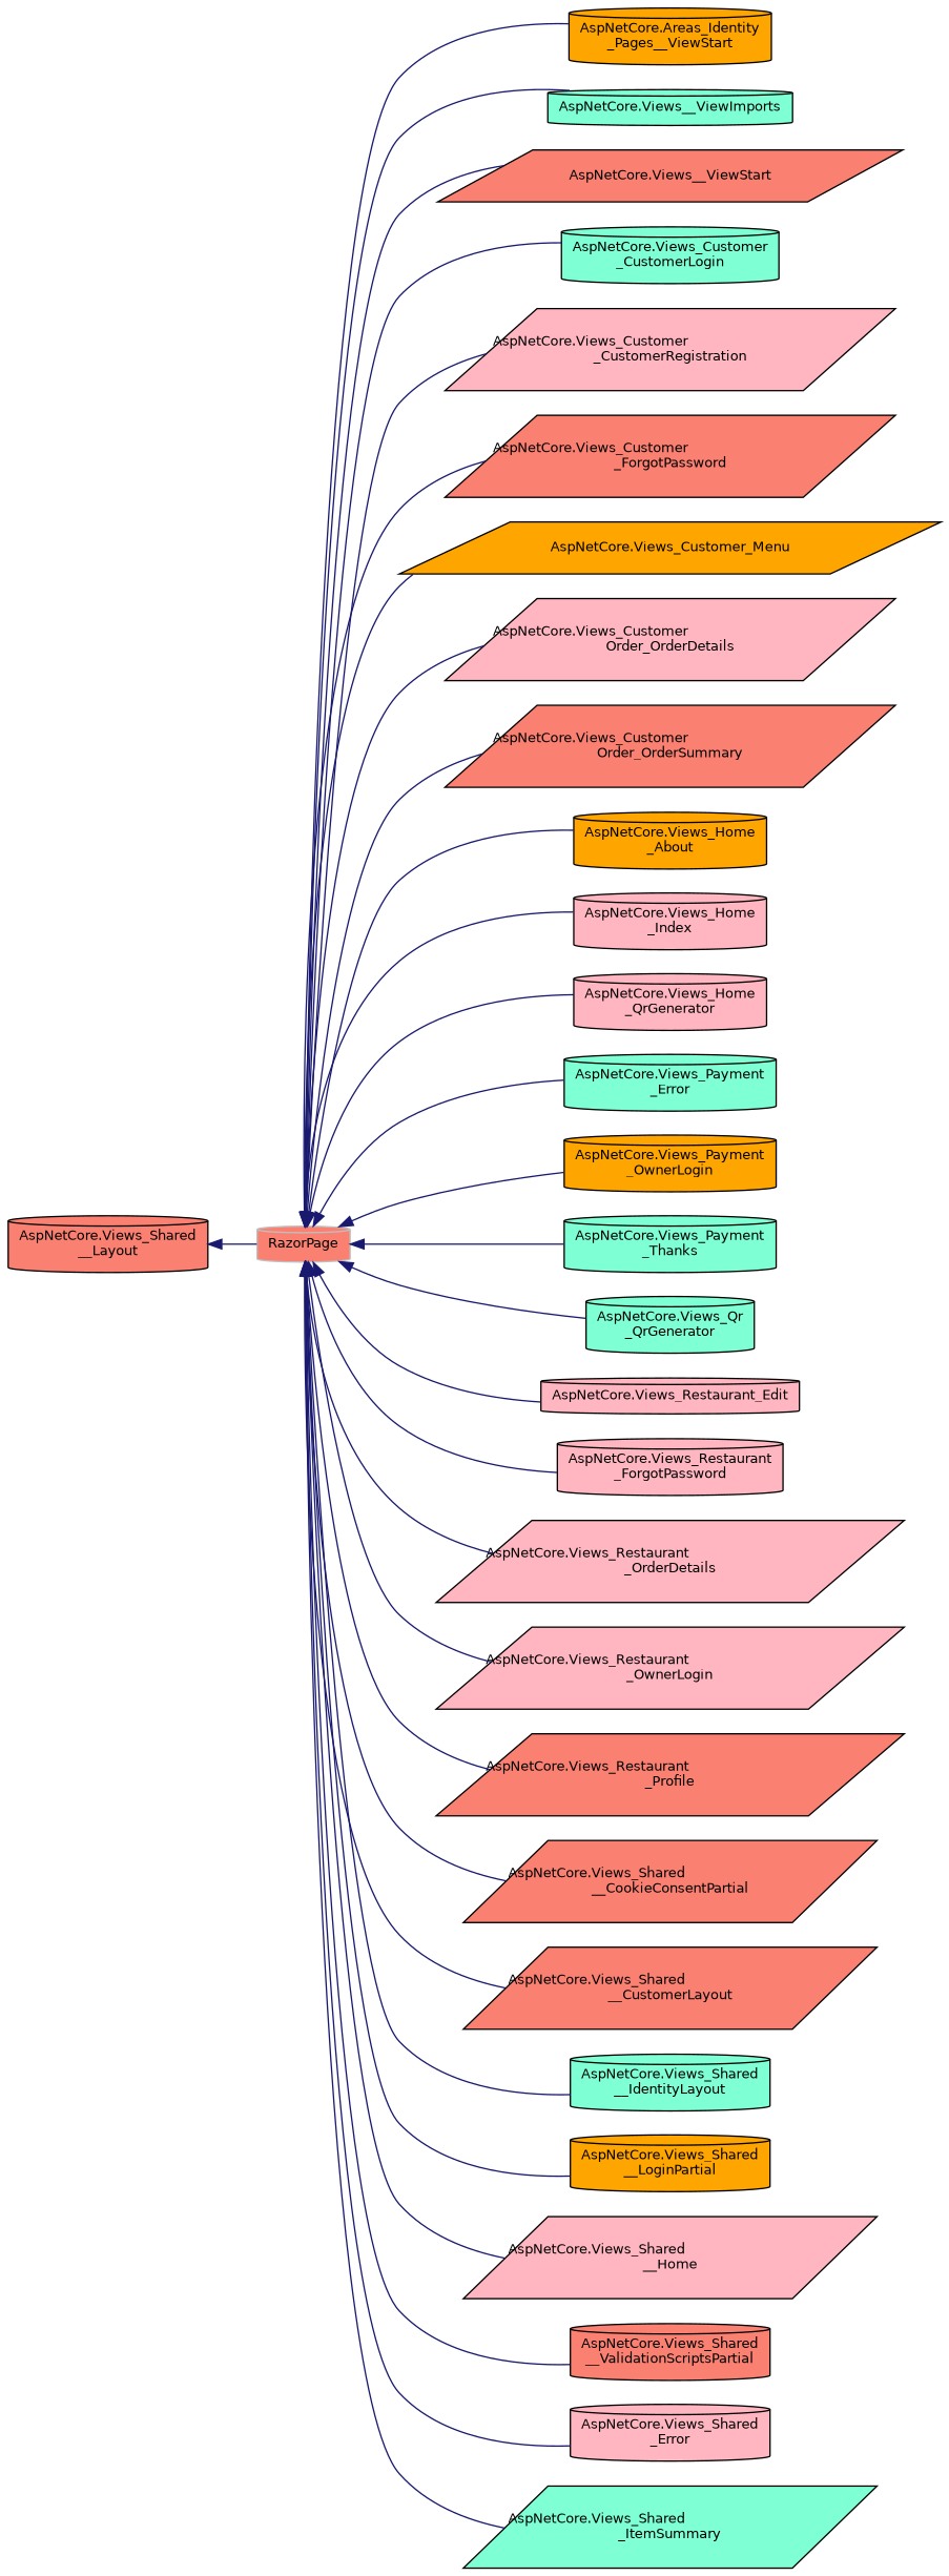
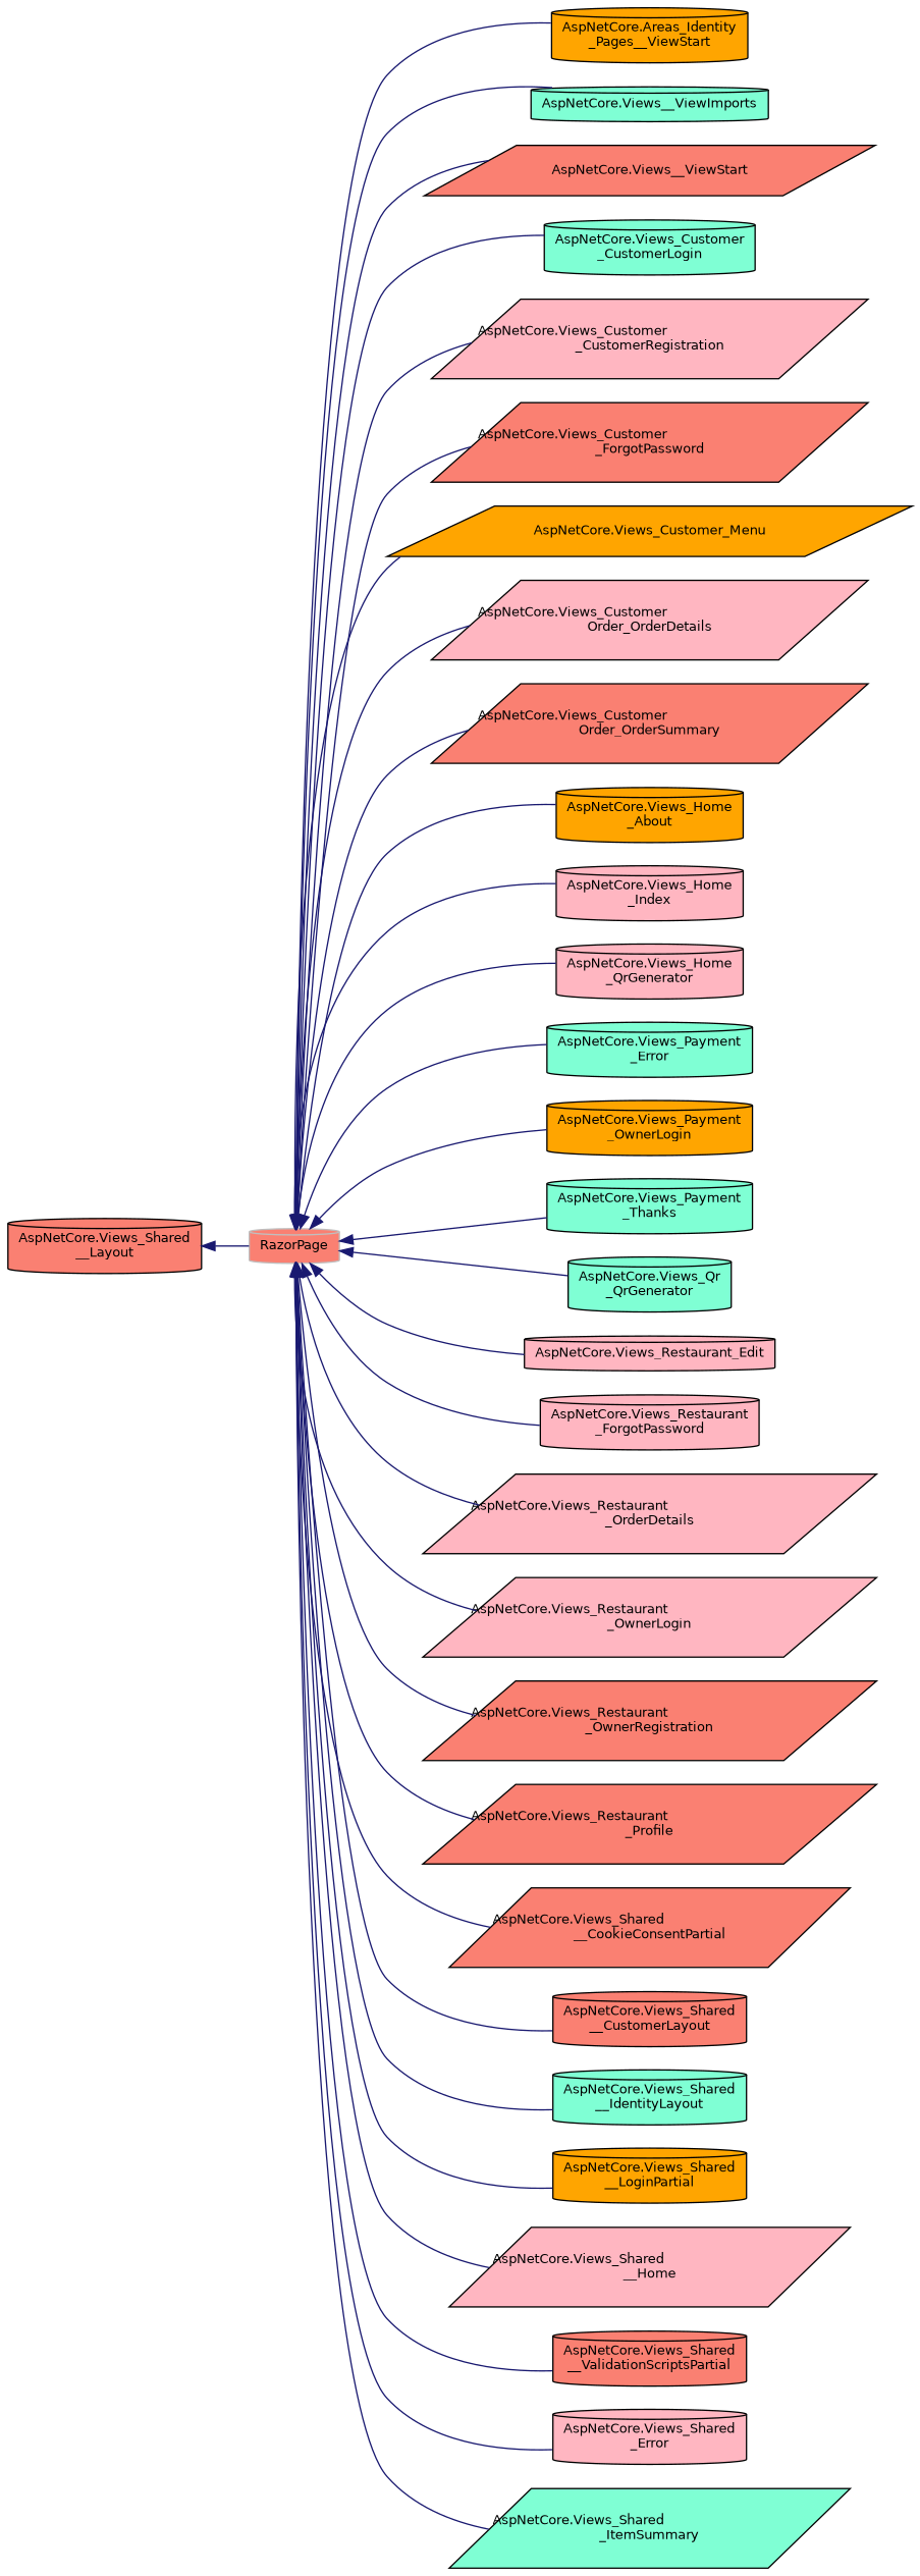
  digraph {
    rankdir=LR
    node [color=black fillcolor=salmon fontname=Helvetica fontsize=10 shape=cylinder style=filled]
    edge [color=midnightblue dir=back fontname=Helvetica fontsize=10 labelfontname=Helvetica labelfontsize=10 style=solid]
    n1 [color=grey75 height=0.2 label=RazorPage width=0.4]
    n2 [fillcolor=orange height=0.2 label="AspNetCore.Areas_Identity\l_Pages__ViewStart" width=0.4]
    n3 [fillcolor=aquamarine height=0.2 label="AspNetCore.Views__ViewImports" width=0.4]
    n4 [height=0.2 label="AspNetCore.Views__ViewStart" shape=parallelogram width=0.4]
    n5 [fillcolor=aquamarine height=0.2 label="AspNetCore.Views_Customer\l_CustomerLogin" width=0.4]
    n6 [fillcolor=lightpink height=0.2 label="AspNetCore.Views_Customer\l_CustomerRegistration" shape=parallelogram width=0.4]
    n7 [height=0.2 label="AspNetCore.Views_Customer\l_ForgotPassword" shape=parallelogram width=0.4]
    n8 [fillcolor=orange height=0.2 label="AspNetCore.Views_Customer_Menu" shape=parallelogram width=0.4]
    n9 [fillcolor=lightpink height=0.2 label="AspNetCore.Views_Customer\lOrder_OrderDetails" shape=parallelogram width=0.4]
    n10 [height=0.2 label="AspNetCore.Views_Customer\lOrder_OrderSummary" shape=parallelogram width=0.4]
    n11 [fillcolor=orange height=0.2 label="AspNetCore.Views_Home\l_About" width=0.4]
    n12 [fillcolor=lightpink height=0.2 label="AspNetCore.Views_Home\l_Index" width=0.4]
    n13 [fillcolor=lightpink height=0.2 label="AspNetCore.Views_Home\l_QrGenerator" width=0.4]
    n14 [fillcolor=aquamarine height=0.2 label="AspNetCore.Views_Payment\l_Error" width=0.4]
    n15 [fillcolor=orange height=0.2 label="AspNetCore.Views_Payment\l_OwnerLogin" width=0.4]
    n16 [fillcolor=aquamarine height=0.2 label="AspNetCore.Views_Payment\l_Thanks" width=0.4]
    n17 [fillcolor=aquamarine height=0.2 label="AspNetCore.Views_Qr\l_QrGenerator" width=0.4]
    n18 [fillcolor=lightpink height=0.2 label="AspNetCore.Views_Restaurant_Edit" width=0.4]
    n19 [fillcolor=lightpink height=0.2 label="AspNetCore.Views_Restaurant\l_ForgotPassword" width=0.4]
    n20 [fillcolor=lightpink height=0.2 label="AspNetCore.Views_Restaurant\l_OrderDetails" shape=parallelogram width=0.4]
    n21 [fillcolor=lightpink height=0.2 label="AspNetCore.Views_Restaurant\l_OwnerLogin" shape=parallelogram width=0.4]
+   n22 [height=0.2 label="AspNetCore.Views_Restaurant\l_OwnerRegistration" shape=parallelogram width=0.4]
    n23 [height=0.2 label="AspNetCore.Views_Restaurant\l_Profile" shape=parallelogram width=0.4]
    n24 [height=0.2 label="AspNetCore.Views_Shared\l__CookieConsentPartial" shape=parallelogram width=0.4]
-   n25 [height=0.2 label="AspNetCore.Views_Shared\l__CustomerLayout" shape=parallelogram width=0.4]
+   n25 [height=0.2 label="AspNetCore.Views_Shared\l__CustomerLayout" width=0.4]
    n26 [fillcolor=aquamarine height=0.2 label="AspNetCore.Views_Shared\l__IdentityLayout" width=0.4]
    n27 [fillcolor=orange height=0.2 label="AspNetCore.Views_Shared\l__LoginPartial" width=0.4]
    n28 [fillcolor=lightpink height=0.2 label="AspNetCore.Views_Shared\l__Home" shape=parallelogram width=0.4]
    n29 [height=0.2 label="AspNetCore.Views_Shared\l__ValidationScriptsPartial" width=0.4]
    n30 [fillcolor=lightpink height=0.2 label="AspNetCore.Views_Shared\l_Error" width=0.4]
    n31 [fillcolor=aquamarine height=0.2 label="AspNetCore.Views_Shared\l_ItemSummary" shape=parallelogram width=0.4]
    n32 [height=0.2 label="AspNetCore.Views_Shared\l__Layout" width=0.4]
    n1 -> n2
    n1 -> n3
    n1 -> n4
    n1 -> n5
    n1 -> n6
    n1 -> n7
    n1 -> n8
    n1 -> n9
    n1 -> n10
    n1 -> n11
    n1 -> n12
    n1 -> n13
    n1 -> n14
    n1 -> n15
    n1 -> n16
    n1 -> n17
    n1 -> n18
    n1 -> n19
    n1 -> n20
    n1 -> n21
+   n1 -> n22
    n1 -> n23
    n1 -> n24
    n1 -> n25
    n1 -> n26
    n1 -> n27
    n1 -> n28
    n1 -> n29
    n1 -> n30
    n1 -> n31
    n32 -> n1
  }
